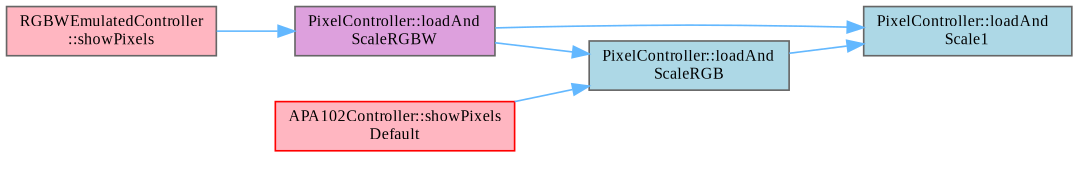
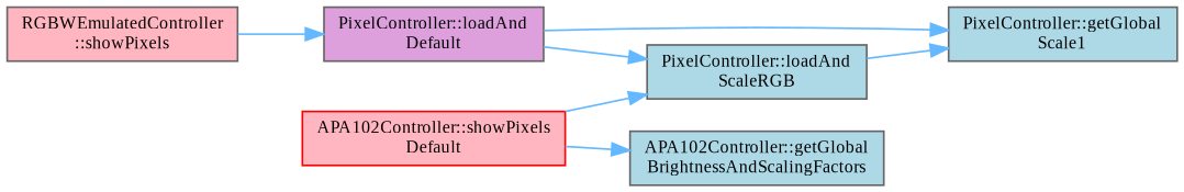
  digraph {
    fontname="Liberation Serif"
    rankdir=RL
    node [color=grey40 fillcolor=lightblue fontname="Liberation Serif" fontsize=10 shape=box style=filled]
    edge [color=steelblue1 dir=back fontname="Liberation Serif" fontsize=10 labelfontname=Helvetica labelfontsize=10 style=solid]
-   n1 [color=gray40 fontcolor=black height=0.2 label="PixelController::loadAnd\lScale1" width=0.4]
+   n1 [color=gray40 fontcolor=black height=0.2 label="PixelController::getGlobal\lScale1" width=0.4]
    n2 [height=0.2 label="PixelController::loadAnd\lScaleRGB" width=0.4]
-   n3 [fillcolor=plum height=0.2 label="PixelController::loadAnd\lScaleRGBW" width=0.4]
+   n3 [fillcolor=plum height=0.2 label="PixelController::loadAnd\lDefault" width=0.4]
    n4 [color=red fillcolor=lightpink height=0.2 label="APA102Controller::showPixels\lDefault" width=0.4]
    n5 [fillcolor=lightpink height=0.2 label="RGBWEmulatedController\l::showPixels" width=0.4]
+   n6 [height=0.2 label="APA102Controller::getGlobal\lBrightnessAndScalingFactors" width=0.4]
    n1 -> n2
    n1 -> n3
    n2 -> n3
    n2 -> n4
    n3 -> n5
+   n6 -> n4
  }
